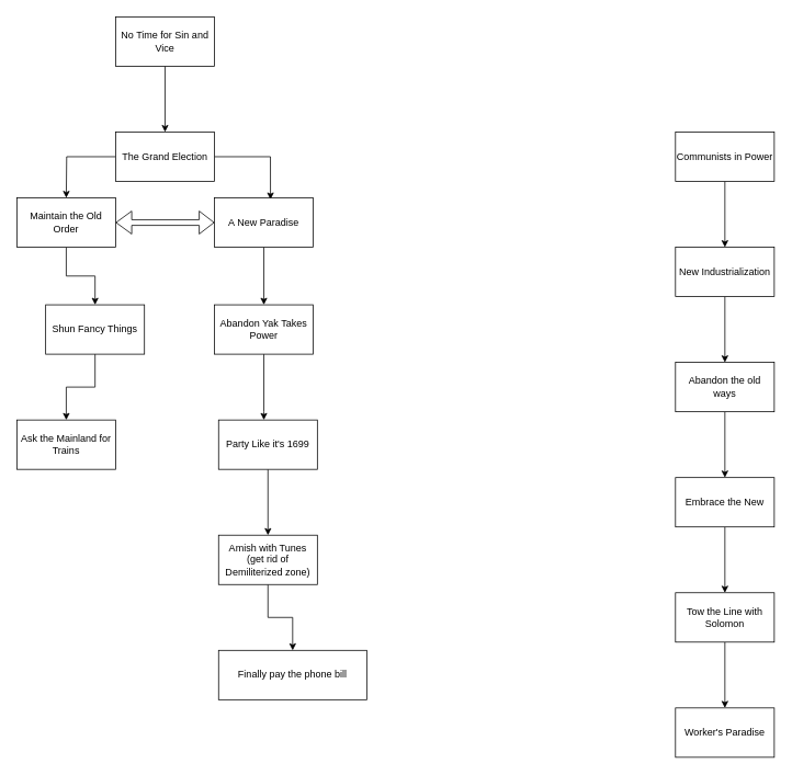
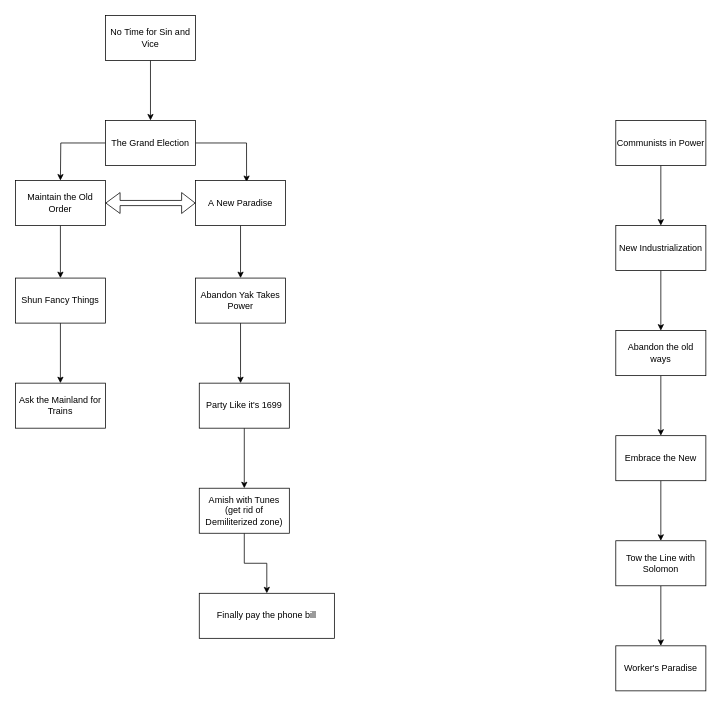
  <mxCell id="0" />
  <mxCell id="1" parent="0" />
  <mxCell id="2" style="edgeStyle=orthogonalEdgeStyle;rounded=0;orthogonalLoop=1;jettySize=auto;html=1;" parent="1" source="4" edge="1"><mxGeometry relative="1" as="geometry"><mxPoint x="80" y="240" as="targetPoint" /></mxGeometry></mxCell>
  <mxCell id="3" style="edgeStyle=orthogonalEdgeStyle;rounded=0;orthogonalLoop=1;jettySize=auto;html=1;entryX=0.567;entryY=0.033;entryDx=0;entryDy=0;entryPerimeter=0;" parent="1" source="4" target="8" edge="1"><mxGeometry relative="1" as="geometry"><Array as="points"><mxPoint x="328" y="190" /></Array></mxGeometry></mxCell>
  <mxCell id="4" value="The Grand Election" style="rounded=0;whiteSpace=wrap;html=1;" parent="1" vertex="1"><mxGeometry x="140" y="160" width="120" height="60" as="geometry" /></mxCell>
  <mxCell id="5" style="edgeStyle=orthogonalEdgeStyle;rounded=0;orthogonalLoop=1;jettySize=auto;html=1;" parent="1" source="6" target="12" edge="1"><mxGeometry relative="1" as="geometry" /></mxCell>
  <mxCell id="6" value="Maintain the Old Order" style="rounded=0;whiteSpace=wrap;html=1;" parent="1" vertex="1"><mxGeometry x="20" y="240" width="120" height="60" as="geometry" /></mxCell>
  <mxCell id="7" value="" style="edgeStyle=orthogonalEdgeStyle;rounded=0;orthogonalLoop=1;jettySize=auto;html=1;" edge="1" parent="1" source="8" target="10"><mxGeometry relative="1" as="geometry" /></mxCell>
  <mxCell id="8" value="A New Paradise" style="rounded=0;whiteSpace=wrap;html=1;" parent="1" vertex="1"><mxGeometry x="260" y="240" width="120" height="60" as="geometry" /></mxCell>
  <mxCell id="9" style="edgeStyle=orthogonalEdgeStyle;rounded=0;orthogonalLoop=1;jettySize=auto;html=1;" parent="1" source="10" target="14" edge="1"><mxGeometry relative="1" as="geometry"><Array as="points"><mxPoint x="320" y="500" /><mxPoint x="320" y="500" /></Array></mxGeometry></mxCell>
  <mxCell id="10" value="Abandon Yak Takes Power&lt;br&gt;" style="rounded=0;whiteSpace=wrap;html=1;" parent="1" vertex="1"><mxGeometry x="260" y="370" width="120" height="60" as="geometry" /></mxCell>
  <mxCell id="11" value="" style="edgeStyle=orthogonalEdgeStyle;rounded=0;orthogonalLoop=1;jettySize=auto;html=1;" edge="1" parent="1" source="12" target="27"><mxGeometry relative="1" as="geometry" /></mxCell>
- <mxCell id="12" value="Shun Fancy Things" style="rounded=0;whiteSpace=wrap;html=1;" parent="1" vertex="1"><mxGeometry x="55" y="370" width="120" height="60" as="geometry" /></mxCell>
+ <mxCell id="12" value="Shun Fancy Things" style="rounded=0;whiteSpace=wrap;html=1;" parent="1" vertex="1"><mxGeometry x="20" y="370" width="120" height="60" as="geometry" /></mxCell>
  <mxCell id="13" value="" style="edgeStyle=orthogonalEdgeStyle;rounded=0;orthogonalLoop=1;jettySize=auto;html=1;" edge="1" parent="1" source="14" target="29"><mxGeometry relative="1" as="geometry" /></mxCell>
  <mxCell id="14" value="Party Like it's 1699" style="rounded=0;whiteSpace=wrap;html=1;" parent="1" vertex="1"><mxGeometry x="265" y="510" width="120" height="60" as="geometry" /></mxCell>
  <mxCell id="15" value="" style="shape=flexArrow;endArrow=classic;startArrow=classic;html=1;rounded=0;width=6.857;endSize=5.669;entryX=0;entryY=0.5;entryDx=0;entryDy=0;exitX=1;exitY=0.5;exitDx=0;exitDy=0;" edge="1" parent="1" source="6" target="8"><mxGeometry width="100" height="100" relative="1" as="geometry"><mxPoint x="160" y="269.5" as="sourcePoint" /><mxPoint x="240" y="269.5" as="targetPoint" /></mxGeometry></mxCell>
  <mxCell id="16" value="" style="edgeStyle=orthogonalEdgeStyle;rounded=0;orthogonalLoop=1;jettySize=auto;html=1;" edge="1" parent="1" source="17" target="19"><mxGeometry relative="1" as="geometry" /></mxCell>
  <mxCell id="17" value="Communists in Power" style="rounded=0;whiteSpace=wrap;html=1;" vertex="1" parent="1"><mxGeometry x="820" y="160" width="120" height="60" as="geometry" /></mxCell>
  <mxCell id="18" value="" style="edgeStyle=orthogonalEdgeStyle;rounded=0;orthogonalLoop=1;jettySize=auto;html=1;" edge="1" parent="1" source="19" target="21"><mxGeometry relative="1" as="geometry" /></mxCell>
  <mxCell id="19" value="New Industrialization" style="whiteSpace=wrap;html=1;rounded=0;" vertex="1" parent="1"><mxGeometry x="820" y="300" width="120" height="60" as="geometry" /></mxCell>
  <mxCell id="20" value="" style="edgeStyle=orthogonalEdgeStyle;rounded=0;orthogonalLoop=1;jettySize=auto;html=1;" edge="1" parent="1" source="21" target="23"><mxGeometry relative="1" as="geometry" /></mxCell>
  <mxCell id="21" value="Abandon the old ways" style="whiteSpace=wrap;html=1;rounded=0;" vertex="1" parent="1"><mxGeometry x="820" y="440" width="120" height="60" as="geometry" /></mxCell>
  <mxCell id="22" value="" style="edgeStyle=orthogonalEdgeStyle;rounded=0;orthogonalLoop=1;jettySize=auto;html=1;" edge="1" parent="1" source="23" target="25"><mxGeometry relative="1" as="geometry" /></mxCell>
  <mxCell id="23" value="Embrace the New" style="whiteSpace=wrap;html=1;rounded=0;" vertex="1" parent="1"><mxGeometry x="820" y="580" width="120" height="60" as="geometry" /></mxCell>
  <mxCell id="24" value="" style="edgeStyle=orthogonalEdgeStyle;rounded=0;orthogonalLoop=1;jettySize=auto;html=1;" edge="1" parent="1" source="25" target="26"><mxGeometry relative="1" as="geometry" /></mxCell>
  <mxCell id="25" value="Tow the Line with Solomon" style="whiteSpace=wrap;html=1;rounded=0;" vertex="1" parent="1"><mxGeometry x="820" y="720" width="120" height="60" as="geometry" /></mxCell>
  <mxCell id="26" value="Worker's Paradise" style="whiteSpace=wrap;html=1;rounded=0;" vertex="1" parent="1"><mxGeometry x="820" y="860" width="120" height="60" as="geometry" /></mxCell>
  <mxCell id="27" value="Ask the Mainland for Trains" style="whiteSpace=wrap;html=1;rounded=0;" vertex="1" parent="1"><mxGeometry x="20" y="510" width="120" height="60" as="geometry" /></mxCell>
  <mxCell id="28" value="" style="edgeStyle=orthogonalEdgeStyle;rounded=0;orthogonalLoop=1;jettySize=auto;html=1;" edge="1" parent="1" source="29" target="30"><mxGeometry relative="1" as="geometry" /></mxCell>
  <mxCell id="29" value="Amish with Tunes&lt;br&gt;(get rid of Demiliterized zone)" style="whiteSpace=wrap;html=1;rounded=0;" vertex="1" parent="1"><mxGeometry x="265" y="650" width="120" height="60" as="geometry" /></mxCell>
  <mxCell id="30" value="Finally pay the phone bill" style="whiteSpace=wrap;html=1;rounded=0;" vertex="1" parent="1"><mxGeometry x="265" y="790" width="180" height="60" as="geometry" /></mxCell>
  <mxCell id="31" value="" style="edgeStyle=orthogonalEdgeStyle;rounded=0;orthogonalLoop=1;jettySize=auto;html=1;" edge="1" parent="1" source="32" target="4"><mxGeometry relative="1" as="geometry" /></mxCell>
  <mxCell id="32" value="No Time for Sin and Vice" style="whiteSpace=wrap;html=1;rounded=0;" vertex="1" parent="1"><mxGeometry x="140" y="20" width="120" height="60" as="geometry" /></mxCell>
